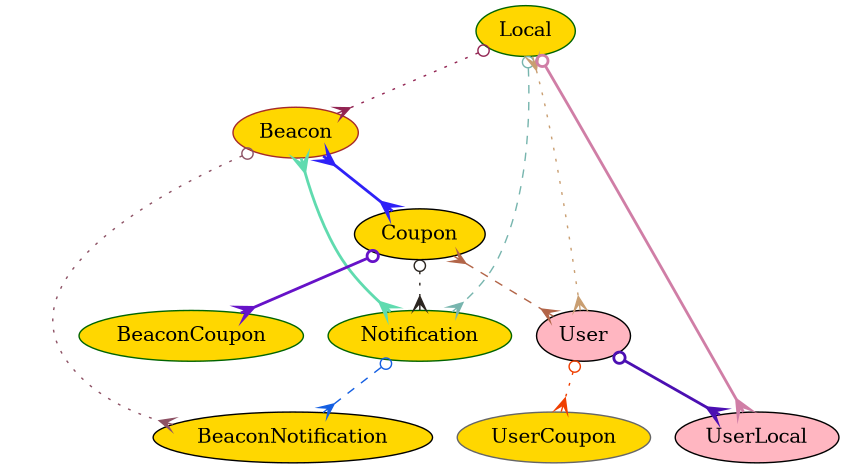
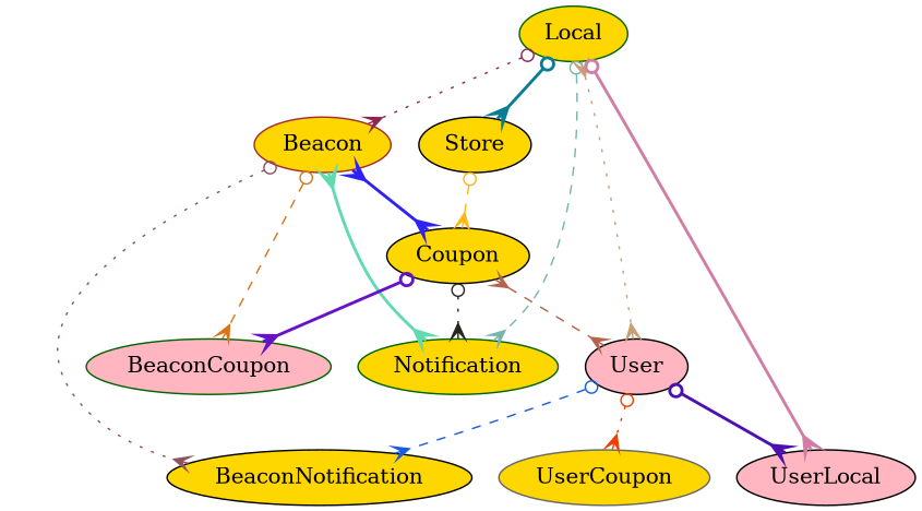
  digraph {
    splines=true
    node [color=black fillcolor=gold style=filled]
    edge [arrowhead=crow arrowtail=odot dir=both style=bold]
    Beacon [color=brown]
-   BeaconCoupon [color=darkgreen]
+   BeaconCoupon [color=darkgreen fillcolor=lightpink]
    BeaconNotification
    Coupon
    Notification [color=darkgreen]
    User [fillcolor=lightpink]
    UserCoupon [color=gray40]
    UserLocal [fillcolor=lightpink]
    Local [color=darkgreen]
+   Store
+   Beacon -> BeaconCoupon [color="#D97519" style=dashed]
    Beacon -> BeaconNotification [color="#8D5164" style=dotted]
    Beacon -> Coupon [arrowtail=crow color="#2E21F7"]
    Beacon -> Notification [arrowtail=crow color="#60DBAF"]
    Coupon -> BeaconCoupon [color="#6612C8"]
    Coupon -> Notification [color="#2B2520" style=dotted]
    Coupon -> User [arrowtail=crow color="#B26548" style=dashed]
-   Notification -> BeaconNotification [color="#135EE2" style=dashed]
+   User -> BeaconNotification [color="#135EE2" style=dashed]
    User -> UserCoupon [color="#EF3E00" style=dotted]
    User -> UserLocal [color="#4B0FB2"]
    Local -> Beacon [color="#922452" style=dotted]
    Local -> Notification [color="#77B5AE" style=dashed]
    Local -> User [arrowtail=crow color="#C99E71" style=dotted]
    Local -> UserLocal [color="#D07EA6"]
+   Local -> Store [color="#087E94"]
+   Store -> Coupon [color="#FDB817" style=dashed]
  }
